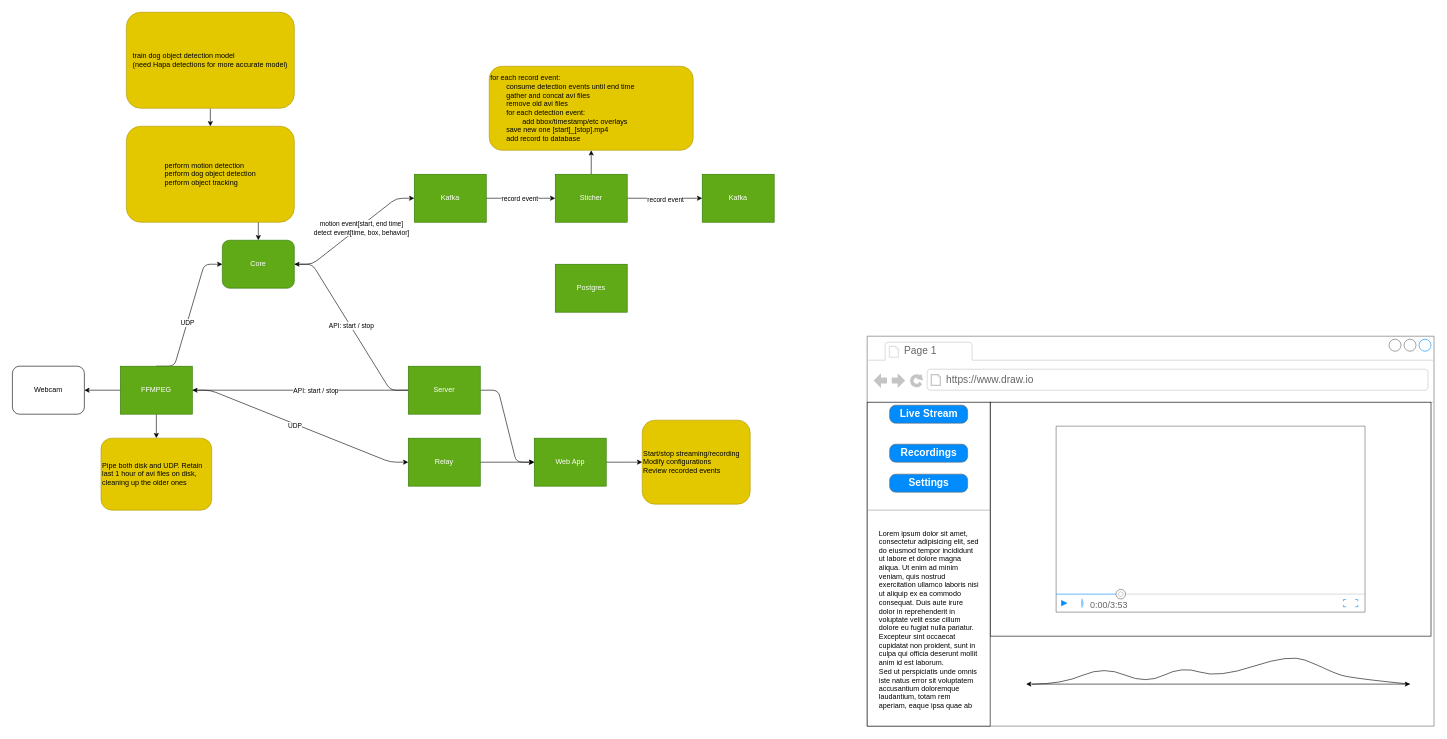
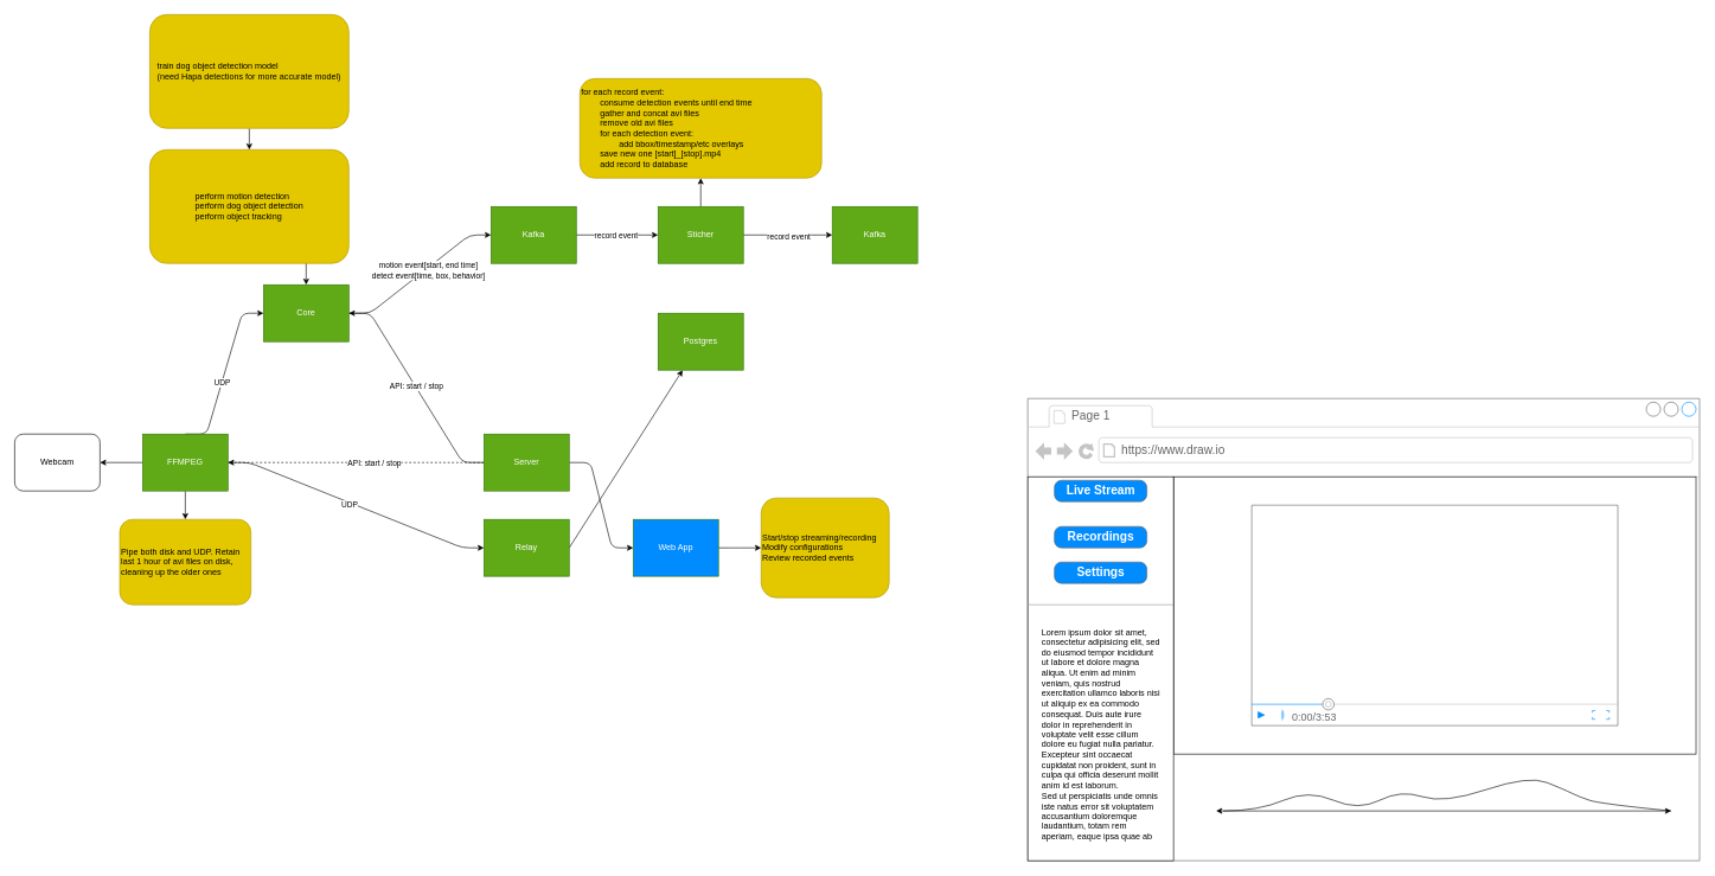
  <mxCell id="0" />
  <mxCell id="1" parent="0" />
  <mxCell id="2" value="Webcam" style="whiteSpace=wrap;html=1;rounded=1;" parent="1" vertex="1"><mxGeometry x="20" y="610" width="120" height="80" as="geometry" /></mxCell>
- <mxCell id="3" style="edgeStyle=none;html=1;exitX=1;exitY=0.5;exitDx=0;exitDy=0;entryX=0;entryY=0.5;entryDx=0;entryDy=0;" parent="1" source="4" target="6" edge="1"><mxGeometry relative="1" as="geometry" /></mxCell>
+ <mxCell id="3" style="edgeStyle=none;html=1;exitX=1;exitY=0.5;exitDx=0;exitDy=0;" parent="1" source="4" target="34" edge="1"><mxGeometry relative="1" as="geometry" /></mxCell>
  <mxCell id="4" value="Relay" style="rounded=0;whiteSpace=wrap;html=1;fillColor=#60a917;fontColor=#ffffff;strokeColor=#2D7600;" parent="1" vertex="1"><mxGeometry x="680" y="730" width="120" height="80" as="geometry" /></mxCell>
  <mxCell id="5" style="edgeStyle=entityRelationEdgeStyle;html=1;exitX=1;exitY=0.5;exitDx=0;exitDy=0;entryX=0;entryY=0.5;entryDx=0;entryDy=0;elbow=vertical;" parent="1" source="6" target="35" edge="1"><mxGeometry relative="1" as="geometry" /></mxCell>
- <mxCell id="6" value="Web App" style="rounded=0;whiteSpace=wrap;html=1;fillColor=#60a917;fontColor=#ffffff;strokeColor=#2D7600;" parent="1" vertex="1"><mxGeometry x="890" y="730" width="120" height="80" as="geometry" /></mxCell>
+ <mxCell id="6" value="Web App" style="rounded=0;whiteSpace=wrap;html=1;fillColor=#008cff;fontColor=#ffffff;strokeColor=#2D7600;" parent="1" vertex="1"><mxGeometry x="890" y="730" width="120" height="80" as="geometry" /></mxCell>
  <mxCell id="7" style="edgeStyle=entityRelationEdgeStyle;html=1;exitX=1;exitY=0.5;exitDx=0;exitDy=0;entryX=0;entryY=0.5;entryDx=0;entryDy=0;elbow=vertical;" parent="1" source="12" target="6" edge="1"><mxGeometry relative="1" as="geometry" /></mxCell>
  <mxCell id="8" style="edgeStyle=entityRelationEdgeStyle;html=1;entryX=1;entryY=0.5;entryDx=0;entryDy=0;elbow=vertical;" parent="1" source="12" target="15" edge="1"><mxGeometry relative="1" as="geometry" /></mxCell>
  <mxCell id="9" value="API: start / stop" style="edgeLabel;html=1;align=center;verticalAlign=middle;resizable=0;points=[];" parent="8" vertex="1" connectable="0"><mxGeometry x="0.019" y="-1" relative="1" as="geometry"><mxPoint as="offset" /></mxGeometry></mxCell>
- <mxCell id="10" style="edgeStyle=entityRelationEdgeStyle;html=1;entryX=1;entryY=0.5;entryDx=0;entryDy=0;elbow=vertical;" parent="1" source="12" target="27" edge="1"><mxGeometry relative="1" as="geometry" /></mxCell>
+ <mxCell id="10" style="edgeStyle=entityRelationEdgeStyle;html=1;entryX=1;entryY=0.5;entryDx=0;entryDy=0;elbow=vertical;dashed=1;" parent="1" source="12" target="27" edge="1"><mxGeometry relative="1" as="geometry" /></mxCell>
  <mxCell id="11" value="API: start / stop" style="edgeLabel;html=1;align=center;verticalAlign=middle;resizable=0;points=[];" parent="10" vertex="1" connectable="0"><mxGeometry x="-0.141" y="-4" relative="1" as="geometry"><mxPoint y="4" as="offset" /></mxGeometry></mxCell>
  <mxCell id="12" value="Server" style="rounded=0;whiteSpace=wrap;html=1;fillColor=#60a917;fontColor=#ffffff;strokeColor=#2D7600;" parent="1" vertex="1"><mxGeometry x="680" y="610" width="120" height="80" as="geometry" /></mxCell>
  <mxCell id="13" style="edgeStyle=entityRelationEdgeStyle;html=1;exitX=1;exitY=0.5;exitDx=0;exitDy=0;entryX=0;entryY=0.5;entryDx=0;entryDy=0;" parent="1" source="15" target="20" edge="1"><mxGeometry relative="1" as="geometry" /></mxCell>
  <mxCell id="14" value="motion event[start, end time]&lt;br&gt;detect event[time, box, behavior]" style="edgeLabel;html=1;align=center;verticalAlign=middle;resizable=0;points=[];" parent="13" vertex="1" connectable="0"><mxGeometry x="0.3" relative="1" as="geometry"><mxPoint x="-17" y="17" as="offset" /></mxGeometry></mxCell>
- <mxCell id="15" value="Core" style="whiteSpace=wrap;html=1;fillColor=#60a917;fontColor=#ffffff;strokeColor=#2D7600;rounded=1;" parent="1" vertex="1"><mxGeometry x="370" y="400" width="120" height="80" as="geometry" /></mxCell>
+ <mxCell id="15" value="Core" style="rounded=0;whiteSpace=wrap;html=1;fillColor=#60a917;fontColor=#ffffff;strokeColor=#2D7600;" parent="1" vertex="1"><mxGeometry x="370" y="400" width="120" height="80" as="geometry" /></mxCell>
  <mxCell id="16" style="edgeStyle=none;html=1;entryX=0.5;entryY=0;entryDx=0;entryDy=0;" parent="1" target="15" edge="1"><mxGeometry relative="1" as="geometry"><mxPoint x="430" y="360" as="sourcePoint" /></mxGeometry></mxCell>
  <mxCell id="17" value="&lt;div style=&quot;text-align: left;&quot;&gt;&lt;div&gt;perform motion detection&lt;br&gt;&lt;/div&gt;&lt;div&gt;perform dog object detection&lt;/div&gt;&lt;div&gt;perform object tracking&lt;/div&gt;&lt;/div&gt;" style="rounded=1;whiteSpace=wrap;html=1;fillColor=#e3c800;fontColor=#000000;strokeColor=#B09500;" parent="1" vertex="1"><mxGeometry x="210" y="210" width="280" height="160" as="geometry" /></mxCell>
  <mxCell id="18" style="edgeStyle=entityRelationEdgeStyle;html=1;exitX=1;exitY=0.5;exitDx=0;exitDy=0;entryX=0;entryY=0.5;entryDx=0;entryDy=0;elbow=vertical;" parent="1" source="20" target="32" edge="1"><mxGeometry relative="1" as="geometry" /></mxCell>
  <mxCell id="19" value="record event" style="edgeLabel;html=1;align=center;verticalAlign=middle;resizable=0;points=[];" parent="18" vertex="1" connectable="0"><mxGeometry x="-0.05" relative="1" as="geometry"><mxPoint as="offset" /></mxGeometry></mxCell>
  <mxCell id="20" value="Kafka" style="rounded=0;whiteSpace=wrap;html=1;fillColor=#60a917;fontColor=#ffffff;strokeColor=#2D7600;" parent="1" vertex="1"><mxGeometry x="690" y="290" width="120" height="80" as="geometry" /></mxCell>
  <mxCell id="21" style="edgeStyle=none;html=1;exitX=0.5;exitY=1;exitDx=0;exitDy=0;entryX=0.5;entryY=0;entryDx=0;entryDy=0;" parent="1" source="27" target="28" edge="1"><mxGeometry relative="1" as="geometry" /></mxCell>
  <mxCell id="22" style="edgeStyle=none;html=1;exitX=0;exitY=0.5;exitDx=0;exitDy=0;entryX=1;entryY=0.5;entryDx=0;entryDy=0;" parent="1" source="27" target="2" edge="1"><mxGeometry relative="1" as="geometry" /></mxCell>
  <mxCell id="23" style="edgeStyle=entityRelationEdgeStyle;html=1;exitX=1;exitY=0.5;exitDx=0;exitDy=0;entryX=0;entryY=0.5;entryDx=0;entryDy=0;elbow=vertical;" parent="1" source="27" target="4" edge="1"><mxGeometry relative="1" as="geometry" /></mxCell>
  <mxCell id="24" value="UDP" style="edgeLabel;html=1;align=center;verticalAlign=middle;resizable=0;points=[];" parent="23" vertex="1" connectable="0"><mxGeometry x="0.069" y="-1" relative="1" as="geometry"><mxPoint x="-22" y="-6" as="offset" /></mxGeometry></mxCell>
  <mxCell id="25" style="edgeStyle=entityRelationEdgeStyle;html=1;exitX=0.5;exitY=0;exitDx=0;exitDy=0;entryX=0;entryY=0.5;entryDx=0;entryDy=0;elbow=vertical;" parent="1" source="27" target="15" edge="1"><mxGeometry relative="1" as="geometry" /></mxCell>
  <mxCell id="26" value="UDP" style="edgeLabel;html=1;align=center;verticalAlign=middle;resizable=0;points=[];" parent="25" vertex="1" connectable="0"><mxGeometry x="-0.106" relative="1" as="geometry"><mxPoint as="offset" /></mxGeometry></mxCell>
  <mxCell id="27" value="FFMPEG" style="rounded=0;whiteSpace=wrap;html=1;fillColor=#60a917;fontColor=#ffffff;strokeColor=#2D7600;" parent="1" vertex="1"><mxGeometry x="200" y="610" width="120" height="80" as="geometry" /></mxCell>
  <mxCell id="28" value="Pipe both disk and UDP. Retain last 1 hour of avi files on disk, cleaning up the older ones" style="rounded=1;whiteSpace=wrap;html=1;fillColor=#e3c800;fontColor=#000000;strokeColor=#B09500;align=left;" parent="1" vertex="1"><mxGeometry x="167.75" y="730" width="184.5" height="120" as="geometry" /></mxCell>
  <mxCell id="29" style="html=1;entryX=0.5;entryY=1;entryDx=0;entryDy=0;elbow=vertical;" parent="1" source="32" target="33" edge="1"><mxGeometry relative="1" as="geometry" /></mxCell>
  <mxCell id="30" style="edgeStyle=entityRelationEdgeStyle;html=1;exitX=1;exitY=0.5;exitDx=0;exitDy=0;elbow=vertical;" parent="1" source="32" target="36" edge="1"><mxGeometry relative="1" as="geometry" /></mxCell>
  <mxCell id="31" value="record event" style="edgeLabel;html=1;align=center;verticalAlign=middle;resizable=0;points=[];" parent="30" vertex="1" connectable="0"><mxGeometry x="0.011" y="-2" relative="1" as="geometry"><mxPoint as="offset" /></mxGeometry></mxCell>
  <mxCell id="32" value="Sticher" style="rounded=0;whiteSpace=wrap;html=1;fillColor=#60a917;fontColor=#ffffff;strokeColor=#2D7600;" parent="1" vertex="1"><mxGeometry x="925" y="290" width="120" height="80" as="geometry" /></mxCell>
  <mxCell id="33" value="for each record event:&lt;br&gt;&lt;span style=&quot;white-space: pre;&quot;&gt;&#09;&lt;/span&gt;consume detection events until end time&lt;br&gt;&lt;span style=&quot;white-space: pre;&quot;&gt;&#09;&lt;/span&gt;gather and concat avi files&lt;br&gt;&lt;span style=&quot;white-space: pre;&quot;&gt;&#09;&lt;/span&gt;remove old avi files&lt;br&gt;&lt;span style=&quot;white-space: pre;&quot;&gt;&#09;&lt;/span&gt;for each detection event:&lt;br&gt;&lt;span style=&quot;white-space: pre;&quot;&gt;&#09;&lt;/span&gt;&lt;span style=&quot;white-space: pre;&quot;&gt;&#09;&lt;/span&gt;add bbox/timestamp/etc overlays&lt;br&gt;&lt;span style=&quot;white-space: pre;&quot;&gt;&#09;&lt;/span&gt;save new one [start]_[stop].mp4&lt;br&gt;&lt;span style=&quot;white-space: pre;&quot;&gt;&#09;&lt;/span&gt;add record to database" style="rounded=1;whiteSpace=wrap;html=1;fillColor=#e3c800;fontColor=#000000;strokeColor=#B09500;align=left;" parent="1" vertex="1"><mxGeometry x="815" y="110" width="340" height="140" as="geometry" /></mxCell>
  <mxCell id="34" value="Postgres" style="rounded=0;whiteSpace=wrap;html=1;fillColor=#60a917;fontColor=#ffffff;strokeColor=#2D7600;" parent="1" vertex="1"><mxGeometry x="925" y="440" width="120" height="80" as="geometry" /></mxCell>
  <mxCell id="35" value="Start/stop streaming/recording&lt;br&gt;Modify configurations&lt;br&gt;Review recorded events" style="rounded=1;whiteSpace=wrap;html=1;fillColor=#e3c800;fontColor=#000000;strokeColor=#B09500;align=left;" parent="1" vertex="1"><mxGeometry x="1070" y="700" width="180" height="140" as="geometry" /></mxCell>
  <mxCell id="36" value="Kafka" style="rounded=0;whiteSpace=wrap;html=1;fillColor=#60a917;fontColor=#ffffff;strokeColor=#2D7600;" parent="1" vertex="1"><mxGeometry x="1170" y="290" width="120" height="80" as="geometry" /></mxCell>
  <mxCell id="37" style="edgeStyle=none;html=1;entryX=0.5;entryY=0;entryDx=0;entryDy=0;" parent="1" source="38" target="17" edge="1"><mxGeometry relative="1" as="geometry" /></mxCell>
  <mxCell id="38" value="&lt;div style=&quot;text-align: left;&quot;&gt;train dog object detection model&lt;br&gt;(need Hapa detections for more accurate model)&lt;/div&gt;" style="rounded=1;whiteSpace=wrap;html=1;fillColor=#e3c800;fontColor=#000000;strokeColor=#B09500;" parent="1" vertex="1"><mxGeometry x="210" y="20" width="280" height="160" as="geometry" /></mxCell>
  <mxCell id="39" value="" style="strokeWidth=1;shadow=0;dashed=0;align=center;html=1;shape=mxgraph.mockup.containers.browserWindow;rSize=0;strokeColor=#666666;strokeColor2=#008cff;strokeColor3=#c4c4c4;mainText=,;recursiveResize=0;" parent="1" vertex="1"><mxGeometry x="1445" y="560" width="945" height="650" as="geometry" /></mxCell>
  <mxCell id="40" value="Page 1" style="strokeWidth=1;shadow=0;dashed=0;align=center;html=1;shape=mxgraph.mockup.containers.anchor;fontSize=17;fontColor=#666666;align=left;" parent="39" vertex="1"><mxGeometry x="60" y="12" width="110" height="26" as="geometry" /></mxCell>
  <mxCell id="41" value="https://www.draw.io" style="strokeWidth=1;shadow=0;dashed=0;align=center;html=1;shape=mxgraph.mockup.containers.anchor;rSize=0;fontSize=17;fontColor=#666666;align=left;" parent="39" vertex="1"><mxGeometry x="130" y="60" width="250" height="26" as="geometry" /></mxCell>
  <mxCell id="42" value="" style="rounded=0;whiteSpace=wrap;html=1;" parent="39" vertex="1"><mxGeometry x="205" y="110" width="735" height="390" as="geometry" /></mxCell>
  <mxCell id="43" value="" style="verticalLabelPosition=bottom;shadow=0;dashed=0;align=center;html=1;verticalAlign=top;strokeWidth=1;shape=mxgraph.mockup.containers.videoPlayer;strokeColor=#666666;strokeColor2=#008cff;strokeColor3=#c4c4c4;textColor=#666666;fillColor2=#008cff;barHeight=30;barPos=20;" parent="39" vertex="1"><mxGeometry x="315" y="150" width="515" height="310" as="geometry" /></mxCell>
  <mxCell id="44" value="" style="endArrow=classic;startArrow=classic;html=1;" parent="39" edge="1"><mxGeometry width="50" height="50" relative="1" as="geometry"><mxPoint x="265" y="580" as="sourcePoint" /><mxPoint x="905" y="580" as="targetPoint" /></mxGeometry></mxCell>
  <mxCell id="45" value="" style="curved=1;endArrow=none;html=1;endFill=0;" parent="39" edge="1"><mxGeometry width="50" height="50" relative="1" as="geometry"><mxPoint x="275" y="580" as="sourcePoint" /><mxPoint x="905" y="580" as="targetPoint" /><Array as="points"><mxPoint x="325" y="580" /><mxPoint x="395" y="550" /><mxPoint x="465" y="580" /><mxPoint x="525" y="550" /><mxPoint x="585" y="570" /><mxPoint x="705" y="530" /><mxPoint x="755" y="550" /><mxPoint x="775" y="560" /><mxPoint x="805" y="570" /></Array></mxGeometry></mxCell>
  <mxCell id="46" value="" style="rounded=0;whiteSpace=wrap;html=1;" parent="1" vertex="1"><mxGeometry x="1445" y="670" width="205" height="540" as="geometry" /></mxCell>
  <mxCell id="47" value="Live Stream" style="strokeWidth=1;shadow=0;dashed=0;align=center;html=1;shape=mxgraph.mockup.buttons.button;strokeColor=#666666;fontColor=#ffffff;mainText=;buttonStyle=round;fontSize=17;fontStyle=1;fillColor=#008cff;whiteSpace=wrap;" parent="1" vertex="1"><mxGeometry x="1482.5" y="675" width="130" height="30" as="geometry" /></mxCell>
  <mxCell id="48" value="Recordings" style="strokeWidth=1;shadow=0;dashed=0;align=center;html=1;shape=mxgraph.mockup.buttons.button;strokeColor=#666666;fontColor=#ffffff;mainText=;buttonStyle=round;fontSize=17;fontStyle=1;fillColor=#008cff;whiteSpace=wrap;" parent="1" vertex="1"><mxGeometry x="1482.5" y="740" width="130" height="30" as="geometry" /></mxCell>
  <mxCell id="49" value="Settings" style="strokeWidth=1;shadow=0;dashed=0;align=center;html=1;shape=mxgraph.mockup.buttons.button;strokeColor=#666666;fontColor=#ffffff;mainText=;buttonStyle=round;fontSize=17;fontStyle=1;fillColor=#008cff;whiteSpace=wrap;" parent="1" vertex="1"><mxGeometry x="1482.5" y="790" width="130" height="30" as="geometry" /></mxCell>
  <mxCell id="50" value="" style="verticalLabelPosition=bottom;shadow=0;dashed=0;align=center;html=1;verticalAlign=top;strokeWidth=1;shape=mxgraph.mockup.markup.line;strokeColor=#999999;" parent="1" vertex="1"><mxGeometry x="1445" y="840" width="205" height="20" as="geometry" /></mxCell>
  <mxCell id="51" value="Lorem ipsum dolor sit amet, consectetur adipisicing elit, sed do eiusmod tempor incididunt ut labore et dolore magna aliqua. Ut enim ad minim veniam, quis nostrud exercitation ullamco laboris nisi ut aliquip ex ea commodo consequat. Duis aute irure dolor in reprehenderit in voluptate velit esse cillum dolore eu fugiat nulla pariatur. Excepteur sint occaecat cupidatat non proident, sunt in culpa qui officia deserunt mollit anim id est laborum.&lt;br&gt;Sed ut perspiciatis unde omnis iste natus error sit voluptatem accusantium doloremque laudantium, totam rem aperiam, eaque ipsa quae ab" style="text;spacingTop=-5;whiteSpace=wrap;html=1;align=left;fontSize=12;fontFamily=Helvetica;fillColor=none;strokeColor=none;" parent="1" vertex="1"><mxGeometry x="1462.5" y="880" width="170" height="320" as="geometry" /></mxCell>
